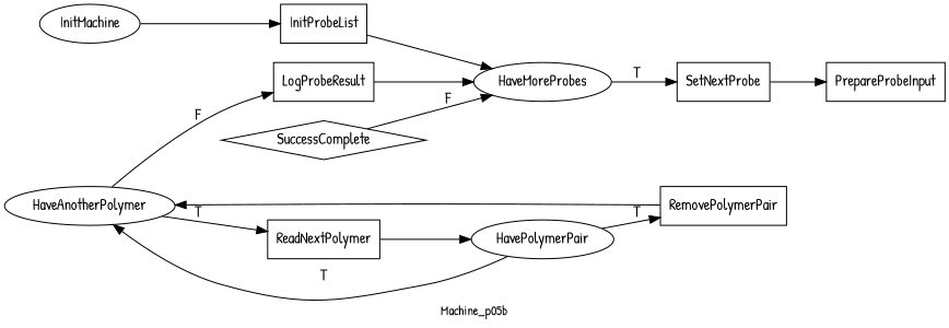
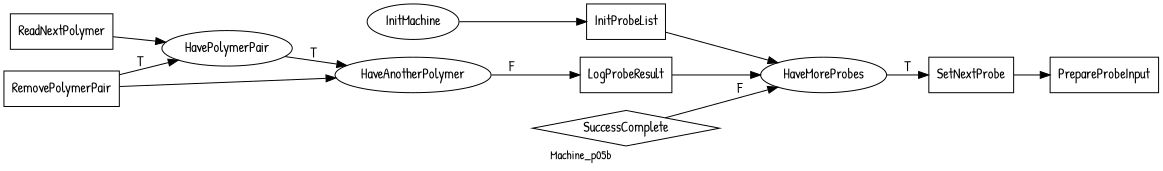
  digraph {
    fontname="Patrick Hand"
    fontsize=12
    label=Machine_p05b
    rankdir=LR
    node [fontname="Patrick Hand" shape=box]
    edge [fontname="Patrick Hand"]
    InitMachine [shape=ellipse]
    InitProbeList
    HaveMoreProbes [shape=ellipse]
    SetNextProbe
    PrepareProbeInput
    HaveAnotherPolymer [shape=ellipse]
    ReadNextPolymer
    LogProbeResult
    HavePolymerPair [shape=ellipse]
    RemovePolymerPair
    SuccessComplete [shape=diamond]
    InitMachine -> InitProbeList
    InitProbeList -> HaveMoreProbes
    HaveMoreProbes -> SetNextProbe [label=T]
    SetNextProbe -> PrepareProbeInput
-   HaveAnotherPolymer -> ReadNextPolymer [label=T]
    HaveAnotherPolymer -> LogProbeResult [label=F]
    ReadNextPolymer -> HavePolymerPair
    LogProbeResult -> HaveMoreProbes
    HavePolymerPair -> HaveAnotherPolymer [label=T]
-   HavePolymerPair -> RemovePolymerPair [label=T]
+   RemovePolymerPair -> HavePolymerPair [label=T]
    RemovePolymerPair -> HaveAnotherPolymer
    SuccessComplete -> HaveMoreProbes [label=F]
  }
